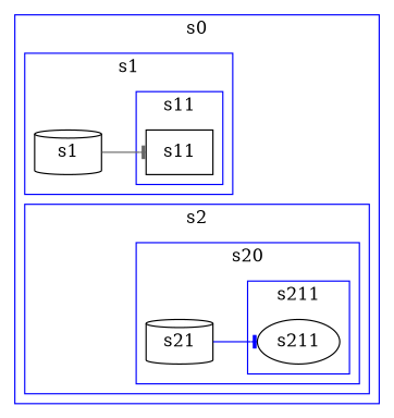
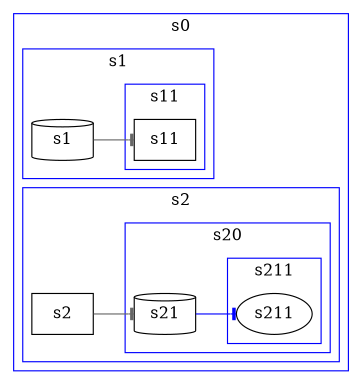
  digraph {
    rankdir=LR
    node [shape=cylinder]
    edge [arrowhead=tee color=gray40]
    s1
    s11 [shape=box]
+   s2 [shape=box]
    s21
    s211 [shape=ellipse]
    subgraph sub_1 {
      s1
      s11
+     s2
      s21
      s211
    }
    subgraph cluster_2 {
      color=blue
      label=s0
      subgraph cluster_3 {
        color=blue
        label=s1
        s1
        subgraph cluster_4 {
          color=blue
          label=s11
          s11
        }
      }
      subgraph cluster_5 {
        color=blue
        label=s2
+       s2
        subgraph cluster_6 {
          color=blue
          label=s20
          s21
          subgraph cluster_7 {
            color=blue
            label=s211
            s211
          }
        }
      }
    }
    s1 -> s11
+   s2 -> s21
    s21 -> s211 [color=blue]
  }
